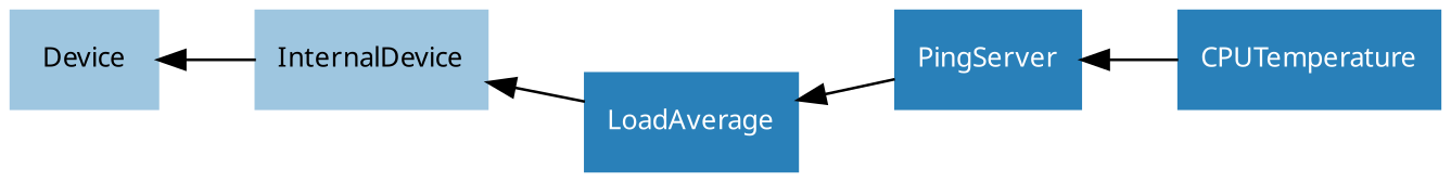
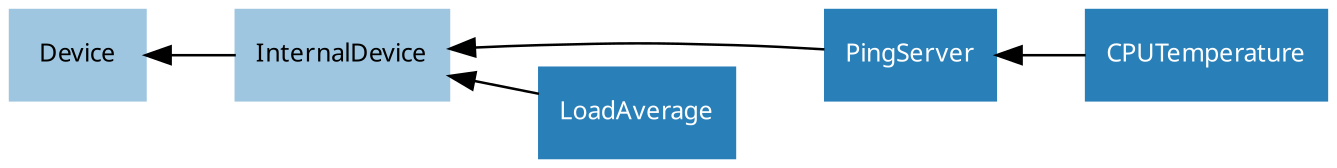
  digraph {
    rankdir=RL
    node [color="#2980b9" fontcolor="#ffffff" fontname=Sans fontsize=10 shape=rect style=filled]
    Device [color="#9ec6e0" fontcolor="#000000"]
    InternalDevice [color="#9ec6e0" fontcolor="#000000"]
    PingServer
    CPUTemperature
    LoadAverage
    InternalDevice -> Device
-   PingServer -> LoadAverage
+   PingServer -> InternalDevice
    CPUTemperature -> PingServer
    LoadAverage -> InternalDevice
  }
